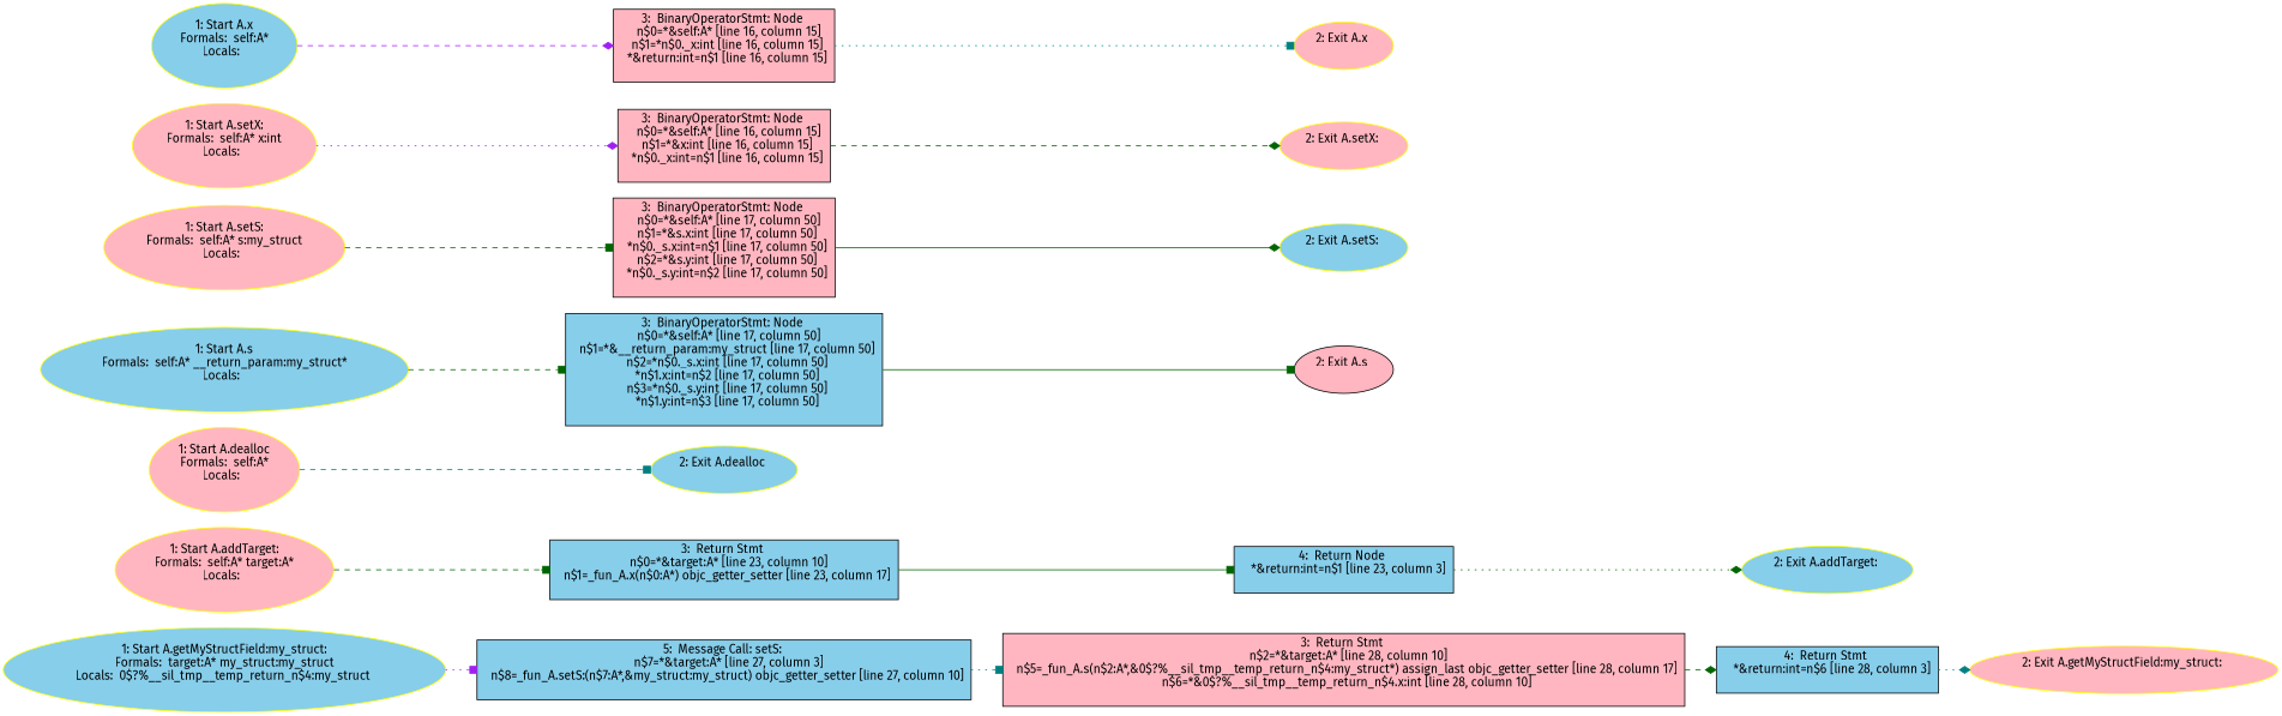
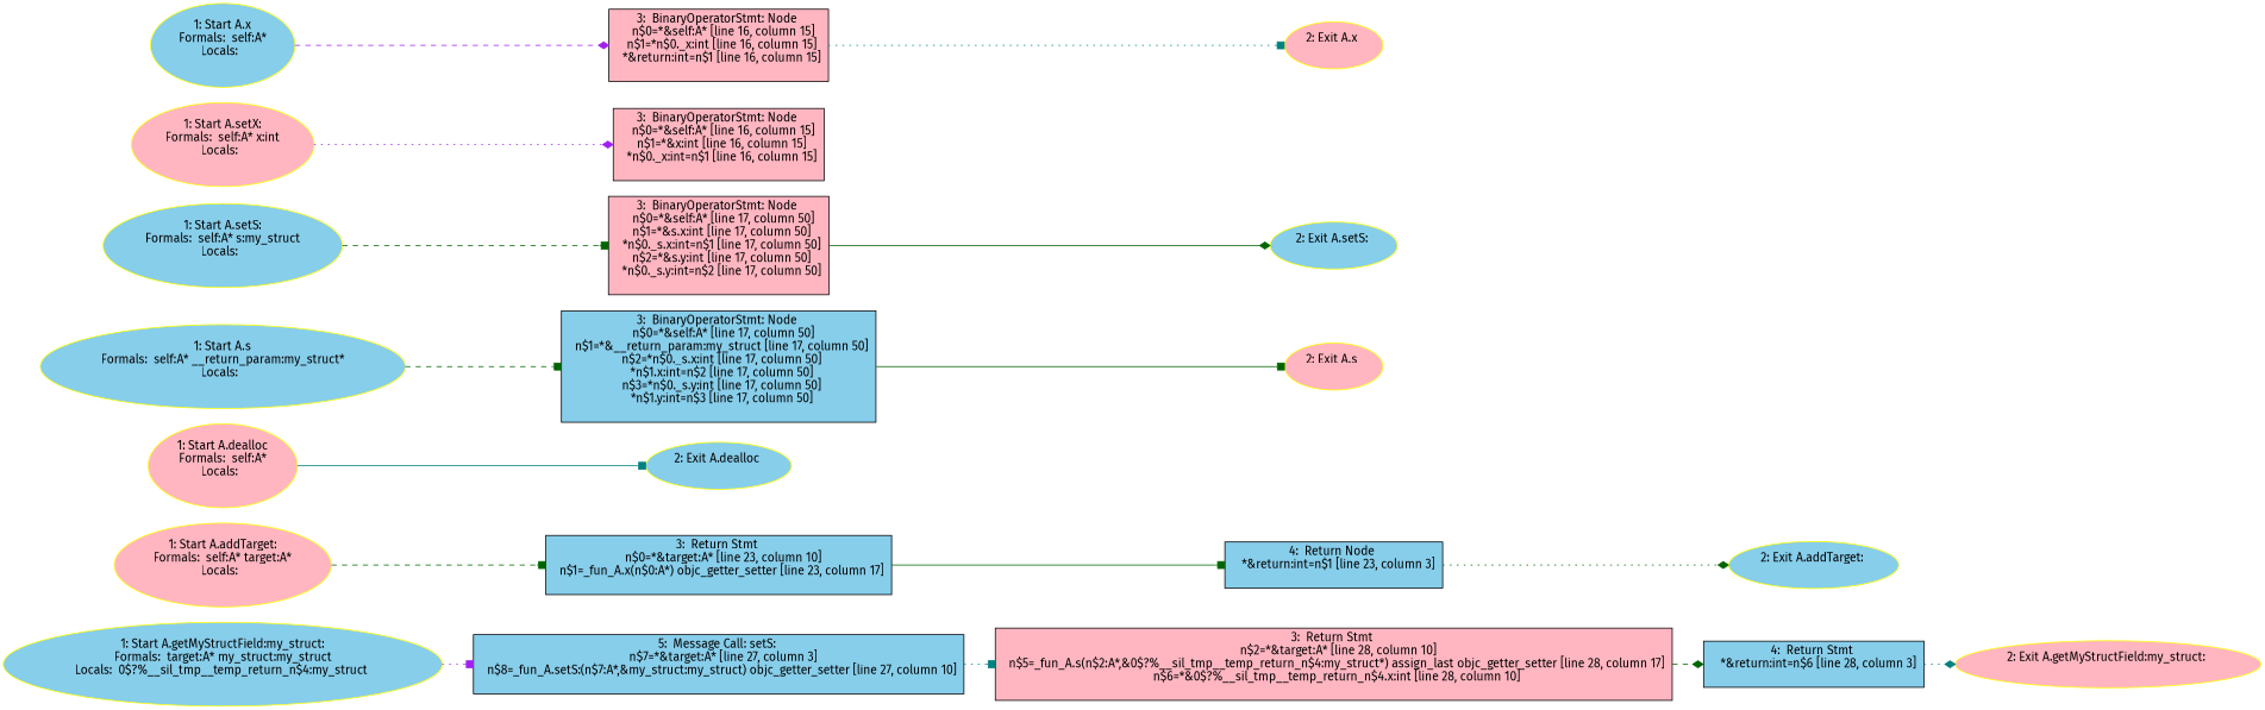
  digraph {
    fontname="Fira Sans"
    rankdir=LR
    node [color=yellow fillcolor=skyblue fontname="Fira Sans" style=filled]
    edge [arrowhead=box color=darkgreen fontname="Fira Sans" style=dashed]
    n1 [label="1: Start A.getMyStructField:my_struct:\nFormals:  target:A* my_struct:my_struct\nLocals:  0$?%__sil_tmp__temp_return_n$4:my_struct \n  "]
    n2 [label="5:  Message Call: setS: \n   n$7=*&target:A* [line 27, column 3]\n  n$8=_fun_A.setS:(n$7:A*,&my_struct:my_struct) objc_getter_setter [line 27, column 10]\n " shape=box color=""]
    n3 [fillcolor=lightpink label="3:  Return Stmt \n   n$2=*&target:A* [line 28, column 10]\n  n$5=_fun_A.s(n$2:A*,&0$?%__sil_tmp__temp_return_n$4:my_struct*) assign_last objc_getter_setter [line 28, column 17]\n  n$6=*&0$?%__sil_tmp__temp_return_n$4.x:int [line 28, column 10]\n " shape=box color=""]
    n4 [label="4:  Return Stmt \n   *&return:int=n$6 [line 28, column 3]\n " shape=box color=""]
    n5 [fillcolor=lightpink label="2: Exit A.getMyStructField:my_struct: \n  "]
    n6 [fillcolor=lightpink label="1: Start A.addTarget:\nFormals:  self:A* target:A*\nLocals:  \n  "]
    n7 [label="3:  Return Stmt \n   n$0=*&target:A* [line 23, column 10]\n  n$1=_fun_A.x(n$0:A*) objc_getter_setter [line 23, column 17]\n " shape=box color=""]
    n8 [label="4:  Return Node \n   *&return:int=n$1 [line 23, column 3]\n " shape=box color=""]
    n9 [label="2: Exit A.addTarget: \n  "]
    n10 [fillcolor=lightpink label="1: Start A.dealloc\nFormals:  self:A*\nLocals:  \n  "]
    n11 [label="2: Exit A.dealloc \n  "]
    n12 [label="1: Start A.s\nFormals:  self:A* __return_param:my_struct*\nLocals:  \n  "]
    n13 [label="3:  BinaryOperatorStmt: Node \n   n$0=*&self:A* [line 17, column 50]\n  n$1=*&__return_param:my_struct [line 17, column 50]\n  n$2=*n$0._s.x:int [line 17, column 50]\n  *n$1.x:int=n$2 [line 17, column 50]\n  n$3=*n$0._s.y:int [line 17, column 50]\n  *n$1.y:int=n$3 [line 17, column 50]\n " shape=box color=""]
-   n14 [color=black fillcolor=lightpink label="2: Exit A.s \n  "]
-   n15 [fillcolor=lightpink label="1: Start A.setS:\nFormals:  self:A* s:my_struct\nLocals:  \n  "]
+   n14 [fillcolor=lightpink label="2: Exit A.s \n  "]
+   n15 [label="1: Start A.setS:\nFormals:  self:A* s:my_struct\nLocals:  \n  "]
    n16 [fillcolor=lightpink label="3:  BinaryOperatorStmt: Node \n   n$0=*&self:A* [line 17, column 50]\n  n$1=*&s.x:int [line 17, column 50]\n  *n$0._s.x:int=n$1 [line 17, column 50]\n  n$2=*&s.y:int [line 17, column 50]\n  *n$0._s.y:int=n$2 [line 17, column 50]\n " shape=box color=""]
    n17 [label="2: Exit A.setS: \n  "]
    n18 [fillcolor=lightpink label="1: Start A.setX:\nFormals:  self:A* x:int\nLocals:  \n  "]
    n19 [fillcolor=lightpink label="3:  BinaryOperatorStmt: Node \n   n$0=*&self:A* [line 16, column 15]\n  n$1=*&x:int [line 16, column 15]\n  *n$0._x:int=n$1 [line 16, column 15]\n " shape=box color=""]
-   n20 [fillcolor=lightpink label="2: Exit A.setX: \n  "]
    n21 [label="1: Start A.x\nFormals:  self:A*\nLocals:  \n  "]
    n22 [fillcolor=lightpink label="3:  BinaryOperatorStmt: Node \n   n$0=*&self:A* [line 16, column 15]\n  n$1=*n$0._x:int [line 16, column 15]\n  *&return:int=n$1 [line 16, column 15]\n " shape=box color=""]
    n23 [fillcolor=lightpink label="2: Exit A.x \n  "]
    n1 -> n2 [color=purple style=dotted]
    n2 -> n3 [color=teal style=dotted]
    n3 -> n4 [arrowhead=diamond]
    n4 -> n5 [arrowhead=diamond color=teal style=dotted]
    n6 -> n7
    n7 -> n8 [style=solid]
    n8 -> n9 [arrowhead=diamond style=dotted]
-   n10 -> n11 [color=teal]
+   n10 -> n11 [color=teal style=solid]
    n12 -> n13
    n13 -> n14 [style=solid]
    n15 -> n16
    n16 -> n17 [arrowhead=diamond style=solid]
    n18 -> n19 [arrowhead=diamond color=purple style=dotted]
-   n19 -> n20 [arrowhead=diamond]
    n21 -> n22 [arrowhead=diamond color=purple]
    n22 -> n23 [color=teal style=dotted]
  }
